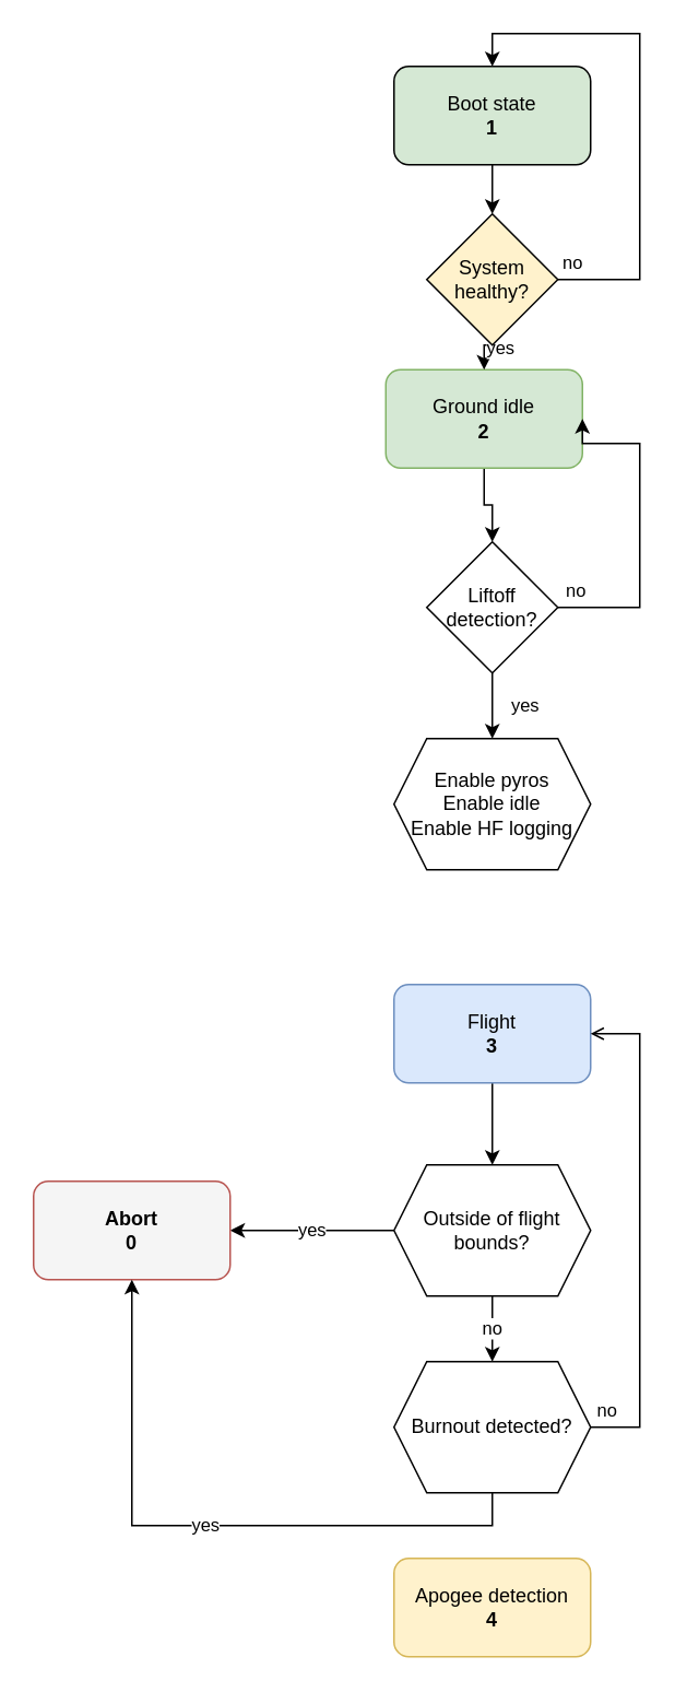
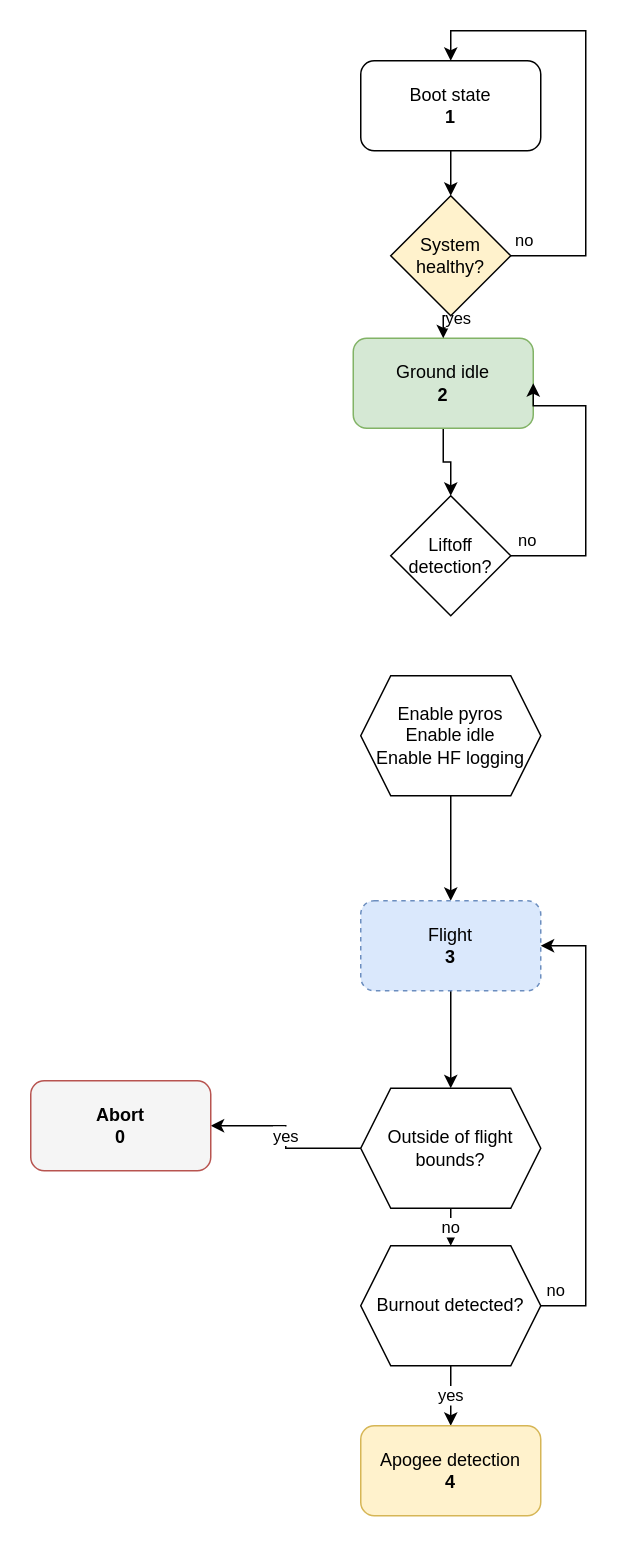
  <mxCell id="0" />
  <mxCell id="1" parent="0" />
  <mxCell id="2" value="" style="edgeStyle=orthogonalEdgeStyle;rounded=0;orthogonalLoop=1;jettySize=auto;html=1;" edge="1" parent="1" source="3" target="8"><mxGeometry relative="1" as="geometry" /></mxCell>
- <mxCell id="3" value="Boot state&lt;br&gt;&lt;b&gt;1&lt;/b&gt;" style="rounded=1;whiteSpace=wrap;html=1;fillColor=#d5e8d4;" vertex="1" parent="1"><mxGeometry x="240" y="40" width="120" height="60" as="geometry" /></mxCell>
+ <mxCell id="3" value="Boot state&lt;br&gt;&lt;b&gt;1&lt;/b&gt;" style="rounded=1;whiteSpace=wrap;html=1;" vertex="1" parent="1"><mxGeometry x="240" y="40" width="120" height="60" as="geometry" /></mxCell>
  <mxCell id="4" style="edgeStyle=orthogonalEdgeStyle;rounded=0;orthogonalLoop=1;jettySize=auto;html=1;exitX=0.5;exitY=1;exitDx=0;exitDy=0;entryX=0.5;entryY=0;entryDx=0;entryDy=0;" edge="1" parent="1" source="5" target="10"><mxGeometry relative="1" as="geometry" /></mxCell>
  <mxCell id="5" value="Ground idle&lt;br&gt;&lt;b&gt;2&lt;/b&gt;" style="rounded=1;whiteSpace=wrap;html=1;fillColor=#d5e8d4;strokeColor=#82b366;" vertex="1" parent="1"><mxGeometry x="235" y="225" width="120" height="60" as="geometry" /></mxCell>
  <mxCell id="6" value="yes" style="edgeStyle=orthogonalEdgeStyle;rounded=0;orthogonalLoop=1;jettySize=auto;html=1;exitX=0.5;exitY=1;exitDx=0;exitDy=0;entryX=0.5;entryY=0;entryDx=0;entryDy=0;" edge="1" parent="1" source="8" target="5"><mxGeometry x="-0.333" y="10" relative="1" as="geometry"><mxPoint as="offset" /></mxGeometry></mxCell>
  <mxCell id="7" value="no" style="edgeStyle=orthogonalEdgeStyle;rounded=0;orthogonalLoop=1;jettySize=auto;html=1;exitX=1;exitY=0.5;exitDx=0;exitDy=0;entryX=0.5;entryY=0;entryDx=0;entryDy=0;" edge="1" parent="1" source="8" target="3"><mxGeometry x="-0.939" y="10" relative="1" as="geometry"><Array as="points"><mxPoint x="390" y="170" /><mxPoint x="390" y="20" /><mxPoint x="300" y="20" /></Array><mxPoint as="offset" /></mxGeometry></mxCell>
  <mxCell id="8" value="System healthy?" style="rhombus;whiteSpace=wrap;html=1;fillColor=#fff2cc;" vertex="1" parent="1"><mxGeometry x="260" y="130" width="80" height="80" as="geometry" /></mxCell>
- <mxCell id="9" value="yes" style="edgeStyle=orthogonalEdgeStyle;rounded=0;orthogonalLoop=1;jettySize=auto;html=1;exitX=0.5;exitY=1;exitDx=0;exitDy=0;entryX=0.5;entryY=0;entryDx=0;entryDy=0;" edge="1" parent="1" source="10" target="13"><mxGeometry y="20" relative="1" as="geometry"><mxPoint as="offset" /></mxGeometry></mxCell>
  <mxCell id="10" value="Liftoff detection?" style="rhombus;whiteSpace=wrap;html=1;" vertex="1" parent="1"><mxGeometry x="260" y="330" width="80" height="80" as="geometry" /></mxCell>
  <mxCell id="11" value="no" style="edgeStyle=orthogonalEdgeStyle;rounded=0;orthogonalLoop=1;jettySize=auto;html=1;exitX=1;exitY=0.5;exitDx=0;exitDy=0;entryX=1;entryY=0.5;entryDx=0;entryDy=0;" edge="1" parent="1" source="10" target="5"><mxGeometry x="-0.889" y="10" relative="1" as="geometry"><Array as="points"><mxPoint x="390" y="370" /><mxPoint x="390" y="270" /></Array><mxPoint as="offset" /></mxGeometry></mxCell>
+ <mxCell id="12" style="edgeStyle=orthogonalEdgeStyle;rounded=0;orthogonalLoop=1;jettySize=auto;html=1;exitX=0.5;exitY=1;exitDx=0;exitDy=0;entryX=0.5;entryY=0;entryDx=0;entryDy=0;" edge="1" parent="1" source="13" target="15"><mxGeometry relative="1" as="geometry" /></mxCell>
  <mxCell id="13" value="Enable pyros&lt;br&gt;Enable idle&lt;br&gt;Enable HF logging" style="shape=hexagon;perimeter=hexagonPerimeter2;whiteSpace=wrap;html=1;fixedSize=1;" vertex="1" parent="1"><mxGeometry x="240" y="450" width="120" height="80" as="geometry" /></mxCell>
  <mxCell id="14" style="edgeStyle=orthogonalEdgeStyle;rounded=0;orthogonalLoop=1;jettySize=auto;html=1;exitX=0.5;exitY=1;exitDx=0;exitDy=0;entryX=0.5;entryY=0;entryDx=0;entryDy=0;" edge="1" parent="1" source="15" target="18"><mxGeometry relative="1" as="geometry" /></mxCell>
- <mxCell id="15" value="Flight&lt;br&gt;&lt;b&gt;3&lt;/b&gt;" style="rounded=1;whiteSpace=wrap;html=1;fillColor=#dae8fc;strokeColor=#6c8ebf;" vertex="1" parent="1"><mxGeometry x="240" y="600" width="120" height="60" as="geometry" /></mxCell>
+ <mxCell id="15" value="Flight&lt;br&gt;&lt;b&gt;3&lt;/b&gt;" style="rounded=1;whiteSpace=wrap;html=1;fillColor=#dae8fc;strokeColor=#6c8ebf;dashed=1;" vertex="1" parent="1"><mxGeometry x="240" y="600" width="120" height="60" as="geometry" /></mxCell>
  <mxCell id="16" value="yes" style="edgeStyle=orthogonalEdgeStyle;rounded=0;orthogonalLoop=1;jettySize=auto;html=1;exitX=0;exitY=0.5;exitDx=0;exitDy=0;" edge="1" parent="1" source="18" target="19"><mxGeometry relative="1" as="geometry" /></mxCell>
  <mxCell id="17" value="no" style="edgeStyle=orthogonalEdgeStyle;rounded=0;orthogonalLoop=1;jettySize=auto;html=1;exitX=0.5;exitY=1;exitDx=0;exitDy=0;entryX=0.5;entryY=0;entryDx=0;entryDy=0;" edge="1" parent="1" source="18" target="22"><mxGeometry relative="1" as="geometry" /></mxCell>
- <mxCell id="18" value="Outside of flight bounds?" style="shape=hexagon;perimeter=hexagonPerimeter2;whiteSpace=wrap;html=1;fixedSize=1;" vertex="1" parent="1"><mxGeometry x="240" y="710" width="120" height="80" as="geometry" /></mxCell>
+ <mxCell id="18" value="Outside of flight bounds?" style="shape=hexagon;perimeter=hexagonPerimeter2;whiteSpace=wrap;html=1;fixedSize=1;" vertex="1" parent="1"><mxGeometry x="240" y="725" width="120" height="80" as="geometry" /></mxCell>
  <mxCell id="19" value="&lt;b&gt;Abort&lt;br&gt;0&lt;br&gt;&lt;/b&gt;" style="rounded=1;whiteSpace=wrap;html=1;fillColor=#f5f5f5;strokeColor=#b85450;" vertex="1" parent="1"><mxGeometry x="20" y="720" width="120" height="60" as="geometry" /></mxCell>
- <mxCell id="20" value="no" style="edgeStyle=orthogonalEdgeStyle;rounded=0;orthogonalLoop=1;jettySize=auto;html=1;exitX=1;exitY=0.5;exitDx=0;exitDy=0;entryX=1;entryY=0.5;entryDx=0;entryDy=0;endArrow=open;" edge="1" parent="1" source="22" target="15"><mxGeometry x="-0.933" y="10" relative="1" as="geometry"><Array as="points"><mxPoint x="390" y="870" /><mxPoint x="390" y="630" /></Array><mxPoint as="offset" /></mxGeometry></mxCell>
- <mxCell id="21" value="yes" style="edgeStyle=orthogonalEdgeStyle;rounded=0;orthogonalLoop=1;jettySize=auto;html=1;exitX=0.5;exitY=1;exitDx=0;exitDy=0;" edge="1" parent="1" source="22" target="19"><mxGeometry relative="1" as="geometry" /></mxCell>
+ <mxCell id="20" value="no" style="edgeStyle=orthogonalEdgeStyle;rounded=0;orthogonalLoop=1;jettySize=auto;html=1;exitX=1;exitY=0.5;exitDx=0;exitDy=0;entryX=1;entryY=0.5;entryDx=0;entryDy=0;" edge="1" parent="1" source="22" target="15"><mxGeometry x="-0.933" y="10" relative="1" as="geometry"><Array as="points"><mxPoint x="390" y="870" /><mxPoint x="390" y="630" /></Array><mxPoint as="offset" /></mxGeometry></mxCell>
+ <mxCell id="21" value="yes" style="edgeStyle=orthogonalEdgeStyle;rounded=0;orthogonalLoop=1;jettySize=auto;html=1;exitX=0.5;exitY=1;exitDx=0;exitDy=0;entryX=0.5;entryY=0;entryDx=0;entryDy=0;" edge="1" parent="1" source="22" target="23"><mxGeometry relative="1" as="geometry" /></mxCell>
  <mxCell id="22" value="Burnout detected?" style="shape=hexagon;perimeter=hexagonPerimeter2;whiteSpace=wrap;html=1;fixedSize=1;" vertex="1" parent="1"><mxGeometry x="240" y="830" width="120" height="80" as="geometry" /></mxCell>
  <mxCell id="23" value="Apogee detection&lt;br&gt;&lt;b&gt;4&lt;/b&gt;" style="rounded=1;whiteSpace=wrap;html=1;fillColor=#fff2cc;strokeColor=#d6b656;" vertex="1" parent="1"><mxGeometry x="240" y="950" width="120" height="60" as="geometry" /></mxCell>
